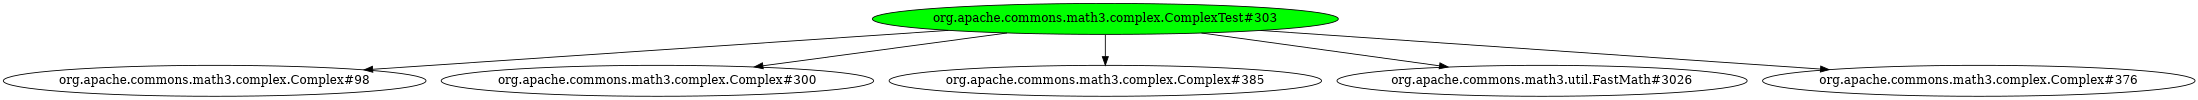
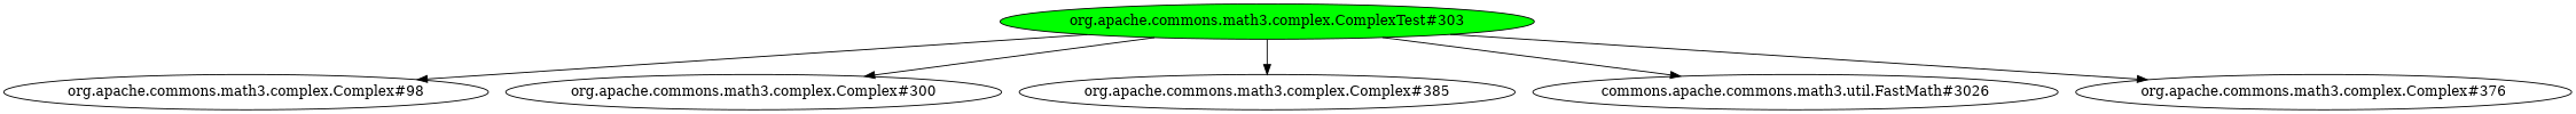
  digraph {
    "org.apache.commons.math3.complex.ComplexTest#303" [fillcolor=green style=filled]
    "org.apache.commons.math3.complex.Complex#98"
    "org.apache.commons.math3.complex.Complex#300"
    "org.apache.commons.math3.complex.Complex#385"
-   "org.apache.commons.math3.util.FastMath#3026"
+   "org.apache.commons.math3.util.FastMath#3026" [label="commons.apache.commons.math3.util.FastMath#3026"]
    "org.apache.commons.math3.complex.Complex#376"
    "org.apache.commons.math3.complex.ComplexTest#303" -> "org.apache.commons.math3.complex.Complex#98"
    "org.apache.commons.math3.complex.ComplexTest#303" -> "org.apache.commons.math3.complex.Complex#300"
    "org.apache.commons.math3.complex.ComplexTest#303" -> "org.apache.commons.math3.complex.Complex#385"
    "org.apache.commons.math3.complex.ComplexTest#303" -> "org.apache.commons.math3.util.FastMath#3026"
    "org.apache.commons.math3.complex.ComplexTest#303" -> "org.apache.commons.math3.complex.Complex#376"
  }
